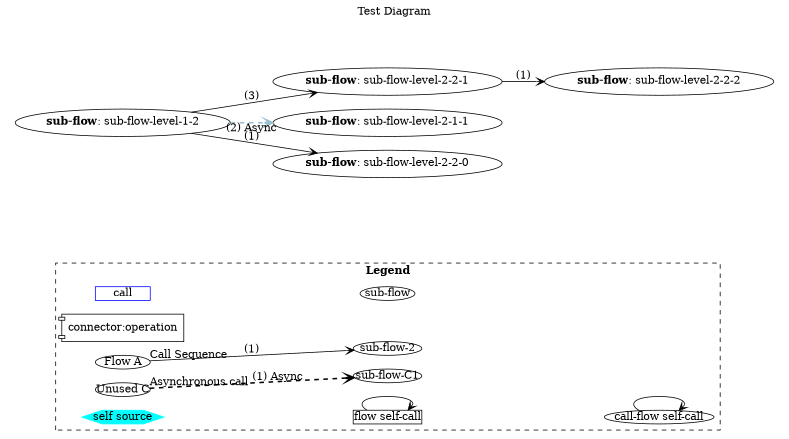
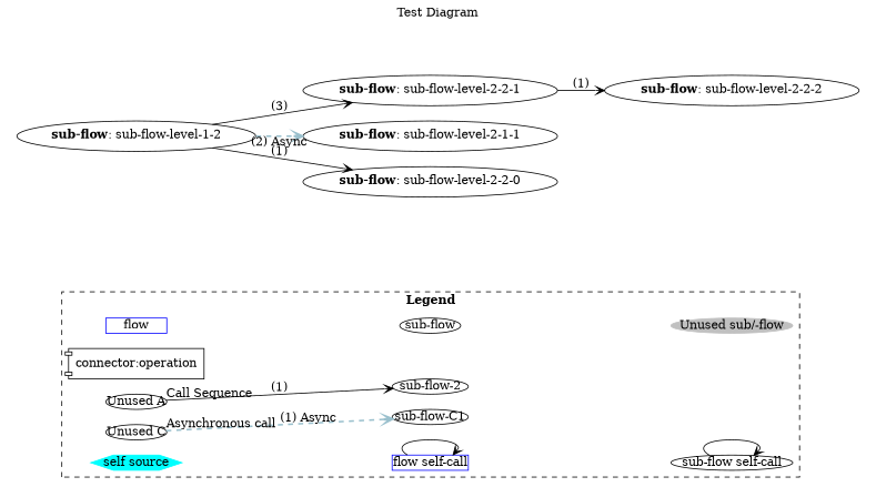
  digraph {
    label=<Test Diagram<br/>>
    labelloc=t
    rankdir=LR
    splines=spline
    node [color=black fixedsize=true shape=ellipse]
    edge [arrowhead=vee dir=forward style=invis]
-   flow [color=blue height=0.25 shape=rectangle width=1.0 label=call]
+   flow [color=blue height=0.25 shape=rectangle width=1.0]
    "sub-flow" [height=0.25 width=1.0]
+   "Unused sub/-flow" [color=gray height=0.25 style=filled width=2.0 shape=""]
    "connector:operation" [shape=component color="" fixedsize=""]
-   "Flow A" [height=0.25 width=1.0 color="" shape=""]
+   "Flow A" [height=0.25 width=1.0 label="Unused A" color="" shape=""]
    n6 [height=0.25 label="sub-flow-2" width=1.25 color="" shape=""]
    n7 [height=0.25 label="Unused C" width=1.0 color="" shape=""]
    "sub-flow-C1" [height=0.25 width=1.25 color="" shape=""]
    n9 [color=cyan height=0.25 label="self source" shape=hexagon sourceNode=true style=filled width=1.5]
-   "flow self-call" [height=0.25 shape=rectangle width=1.25]
-   "sub-flow self-call" [height=0.25 width=2.0 label="call-flow self-call"]
+   "flow self-call" [color=blue height=0.25 shape=rectangle width=1.25]
+   "sub-flow self-call" [height=0.25 width=2.0]
    "" [height=1.0 shape=none width=2.0 color="" fixedsize=""]
    n13 [label=<<b>sub-flow</b>: sub-flow-level-1-2> fixedsize=""]
    n14 [label=<<b>sub-flow</b>: sub-flow-level-2-2-0> fixedsize=""]
    n15 [label=<<b>sub-flow</b>: sub-flow-level-2-1-1> fixedsize=""]
    n16 [label=<<b>sub-flow</b>: sub-flow-level-2-2-1> fixedsize=""]
    n17 [label=<<b>sub-flow</b>: sub-flow-level-2-2-2> fixedsize=""]
    subgraph cluster_1 {
      label=<<b>Legend</b>>
      style=dashed
      flow
      "sub-flow"
+     "Unused sub/-flow"
      "connector:operation"
      "Flow A"
      n6
      n7
      "sub-flow-C1"
      n9
      "flow self-call"
      "sub-flow self-call"
    }
    subgraph cluster_2 {
      label=<Application graph<br/>>
      style=invis
      n13
      n14
      n15
      n16
      n17
    }
    subgraph cluster_3 {
      label=""
      style=invis
      ""
    }
    flow -> "sub-flow"
+   "sub-flow" -> "Unused sub/-flow"
    "Flow A" -> n6 [label="(1)" labelangle=-5.0 labeldistance=8.0 style=solid taillabel="Call Sequence\n"]
-   n7 -> "sub-flow-C1" [color=black labelangle=-5.0 labeldistance=8.0 style="dashed,bold" taillabel="Asynchronous call\n" xlabel="(1) Async"]
+   n7 -> "sub-flow-C1" [color=lightblue3 labelangle=-5.0 labeldistance=8.0 style="dashed,bold" taillabel="Asynchronous call\n" xlabel="(1) Async"]
    n9 -> "flow self-call"
    "flow self-call" -> "flow self-call" [style=""]
    "flow self-call" -> "sub-flow self-call"
    "sub-flow self-call" -> "sub-flow self-call" [style=""]
    n13 -> n14 [label="(1)" style=solid]
    n13 -> n15 [color=lightblue3 style="dashed,bold" xlabel="(2) Async"]
    n13 -> n16 [label="(3)" style=solid]
    n16 -> n17 [label="(1)" style=solid]
  }
